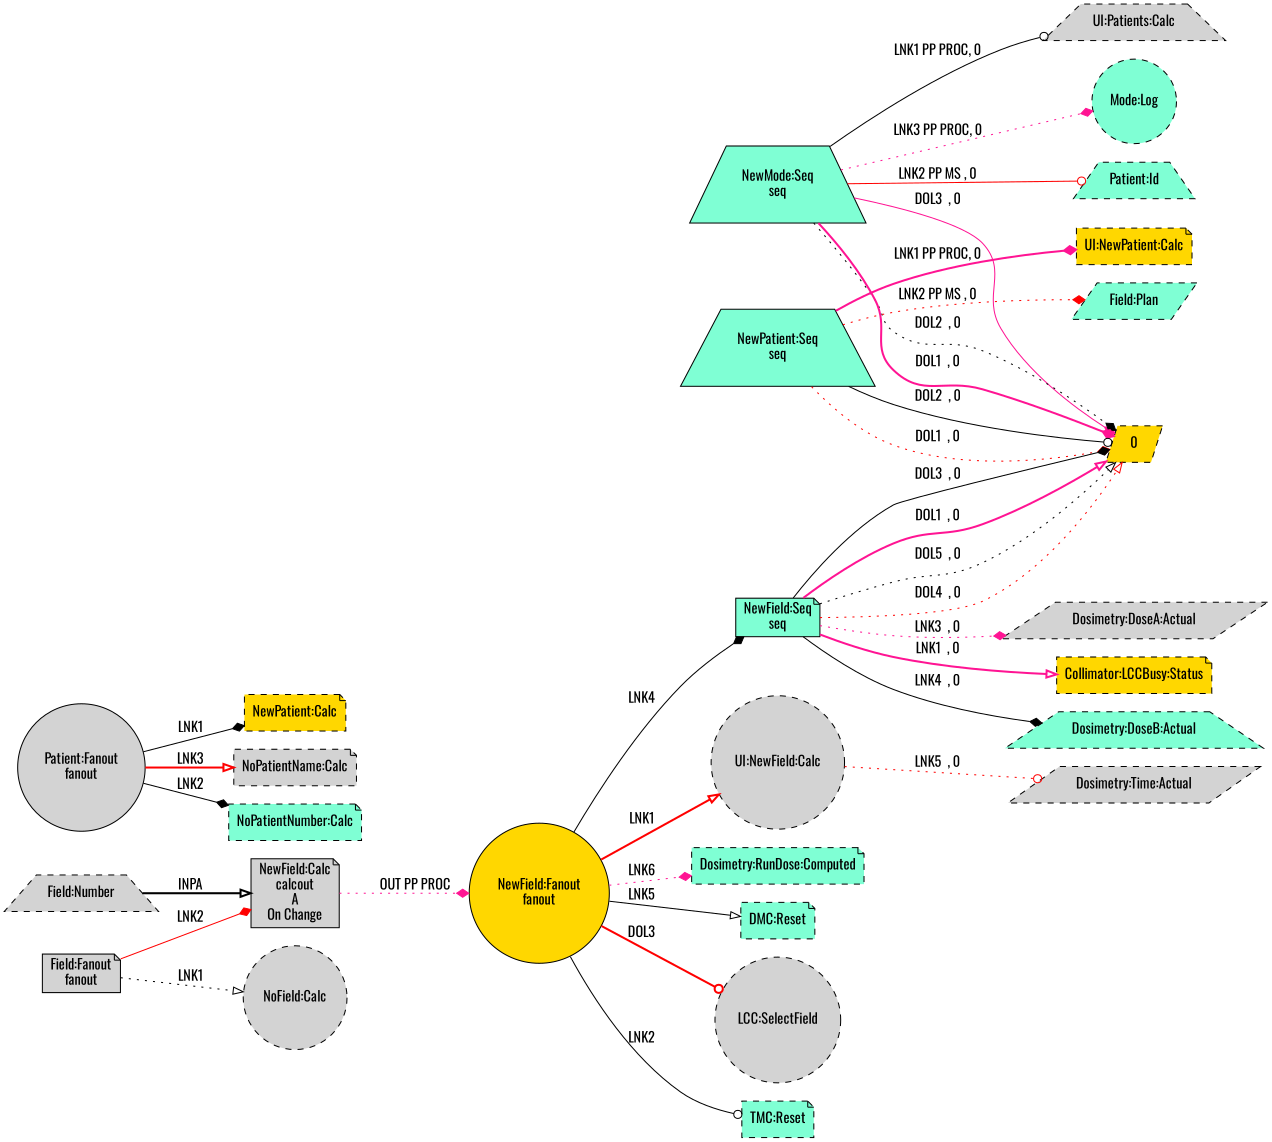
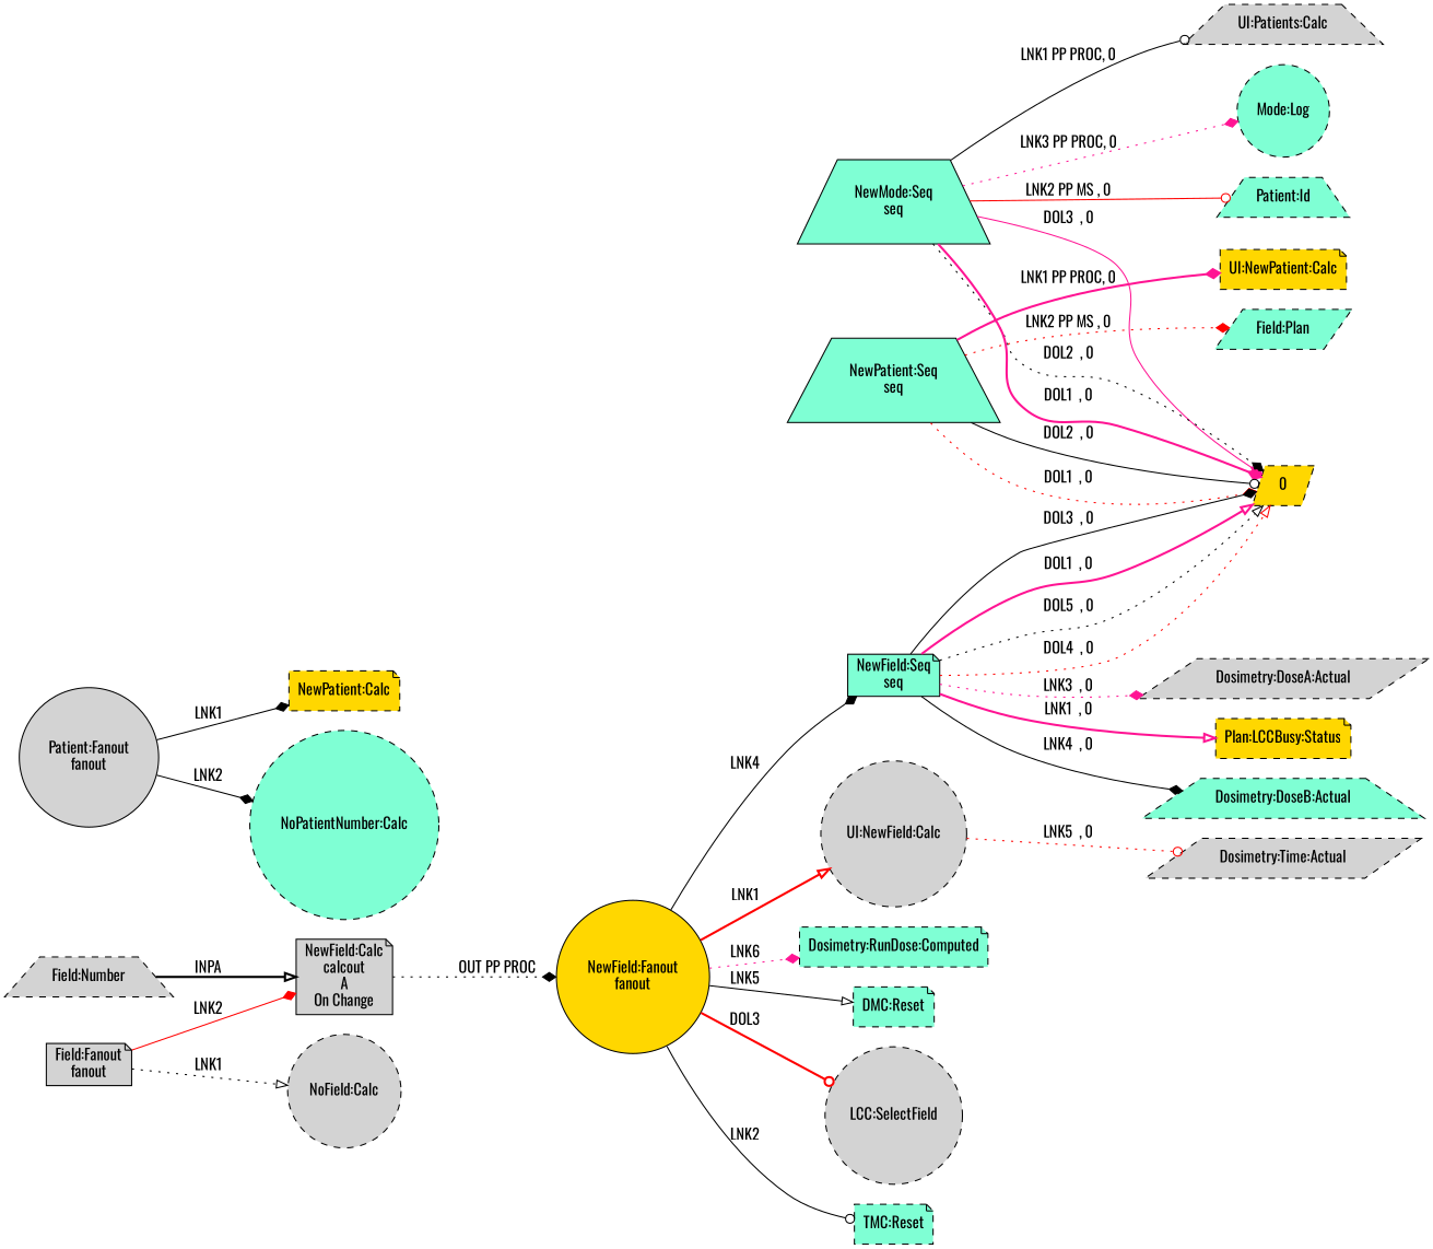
  digraph {
    fontname=Oswald
    rankdir=LR
    node [fillcolor=aquamarine fontname=Oswald shape=note style="dashed,filled"]
    edge [arrowhead=diamond color=black fontname=Oswald style=solid]
    n1 [label="NewMode:Seq\nseq" shape=trapezium style=filled]
    "UI:Patients:Calc" [fillcolor=lightgrey shape=trapezium]
    "Mode:Log" [shape=circle]
    "Patient:Id" [shape=trapezium]
    0 [fillcolor=gold shape=parallelogram]
    n6 [label="NewPatient:Seq\nseq" shape=trapezium style=filled]
    "UI:NewPatient:Calc" [fillcolor=gold]
    "Field:Plan" [shape=parallelogram]
    n9 [fillcolor=lightgrey label="NewField:Calc\ncalcout\nA\nOn Change" style=filled]
    n10 [fillcolor=gold label="NewField:Fanout\nfanout" shape=circle style=filled]
    "UI:NewField:Calc" [fillcolor=lightgrey shape=circle]
    "Dosimetry:RunDose:Computed"
    "DMC:Reset"
    n14 [label="NewField:Seq\nseq" style=filled]
    "LCC:SelectField" [fillcolor=lightgrey shape=circle]
    "TMC:Reset"
    "Field:Number" [fillcolor=lightgrey shape=trapezium]
    "Dosimetry:Time:Actual" [fillcolor=lightgrey shape=parallelogram]
-   "Collimator:LCCBusy:Status" [fillcolor=gold]
+   "Collimator:LCCBusy:Status" [fillcolor=gold label="Plan:LCCBusy:Status"]
    "Dosimetry:DoseB:Actual" [shape=trapezium]
    "Dosimetry:DoseA:Actual" [fillcolor=lightgrey shape=parallelogram]
    n22 [fillcolor=lightgrey label="Field:Fanout\nfanout" style=filled]
    "NoField:Calc" [fillcolor=lightgrey shape=circle]
    n24 [fillcolor=lightgrey label="Patient:Fanout\nfanout" shape=circle style=filled]
    "NewPatient:Calc" [fillcolor=gold]
-   "NoPatientName:Calc" [fillcolor=lightgrey]
-   "NoPatientNumber:Calc"
+   "NoPatientNumber:Calc" [shape=circle]
    n1 -> "UI:Patients:Calc" [arrowhead=odot label="LNK1 PP PROC, 0"]
    n1 -> "Mode:Log" [color=deeppink label="LNK3 PP PROC, 0" style=dotted]
    n1 -> "Patient:Id" [arrowhead=odot color=red label="LNK2 PP MS , 0"]
    n1 -> 0 [color=deeppink label="DOL3  , 0"]
    n1 -> 0 [label="DOL2  , 0" style=dotted]
    n1 -> 0 [color=deeppink label="DOL1  , 0" style=bold]
    n6 -> 0 [arrowhead=odot label="DOL2  , 0"]
    n6 -> 0 [color=red label="DOL1  , 0" style=dotted]
    n6 -> "UI:NewPatient:Calc" [color=deeppink label="LNK1 PP PROC, 0" style=bold]
    n6 -> "Field:Plan" [color=red label="LNK2 PP MS , 0" style=dotted]
-   n9 -> n10 [color=deeppink label="OUT PP PROC" style=dotted]
+   n9 -> n10 [label="OUT PP PROC" style=dotted]
    n10 -> "UI:NewField:Calc" [arrowhead=onormal color=red label="LNK1  " style=bold]
    n10 -> "Dosimetry:RunDose:Computed" [color=deeppink label="LNK6  " style=dotted]
    n10 -> "DMC:Reset" [arrowhead=onormal label="LNK5  "]
    n10 -> n14 [label="LNK4  "]
    n10 -> "LCC:SelectField" [arrowhead=odot color=red label="DOL3  " style=bold]
    n10 -> "TMC:Reset" [arrowhead=odot label="LNK2  "]
    "UI:NewField:Calc" -> "Dosimetry:Time:Actual" [arrowhead=odot color=red label="LNK5  , 0" style=dotted]
    n14 -> 0 [label="DOL3  , 0"]
    n14 -> 0 [arrowhead=onormal color=deeppink label="DOL1  , 0" style=bold]
    n14 -> 0 [arrowhead=onormal label="DOL5  , 0" style=dotted]
    n14 -> 0 [arrowhead=onormal color=red label="DOL4  , 0" style=dotted]
    n14 -> "Collimator:LCCBusy:Status" [arrowhead=onormal color=deeppink label="LNK1  , 0" style=bold]
    n14 -> "Dosimetry:DoseB:Actual" [label="LNK4  , 0"]
    n14 -> "Dosimetry:DoseA:Actual" [color=deeppink label="LNK3  , 0" style=dotted]
    "Field:Number" -> n9 [arrowhead=onormal label="INPA  " style=bold]
    n22 -> n9 [color=red label="LNK2  "]
    n22 -> "NoField:Calc" [arrowhead=onormal label="LNK1  " style=dotted]
    n24 -> "NewPatient:Calc" [label="LNK1  "]
-   n24 -> "NoPatientName:Calc" [arrowhead=onormal color=red label="LNK3  " style=bold]
    n24 -> "NoPatientNumber:Calc" [label="LNK2  "]
  }
